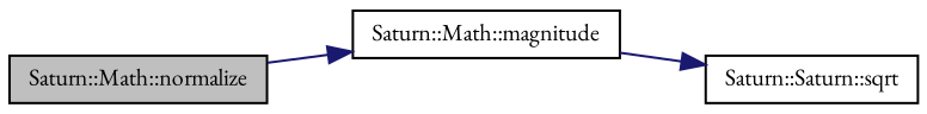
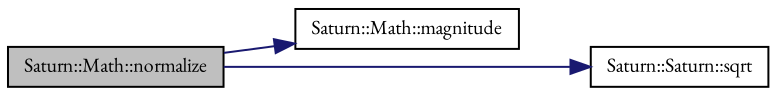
  digraph {
    fontname="EB Garamond"
    rankdir=LR
    node [color=black fillcolor=white fontname="EB Garamond" fontsize=10 shape=record style=filled]
    edge [color=midnightblue fontname="EB Garamond" fontsize=10 labelfontname=Helvetica labelfontsize=10 style=solid]
    n1 [fillcolor=grey75 fontcolor=black height=0.2 label="Saturn::Math::normalize" width=0.4]
    n2 [height=0.2 label="Saturn::Math::magnitude" width=0.4]
    n3 [height=0.2 label="Saturn::Saturn::sqrt" width=0.4]
    n1 -> n2
-   n2 -> n3
+   n1 -> n3
  }
